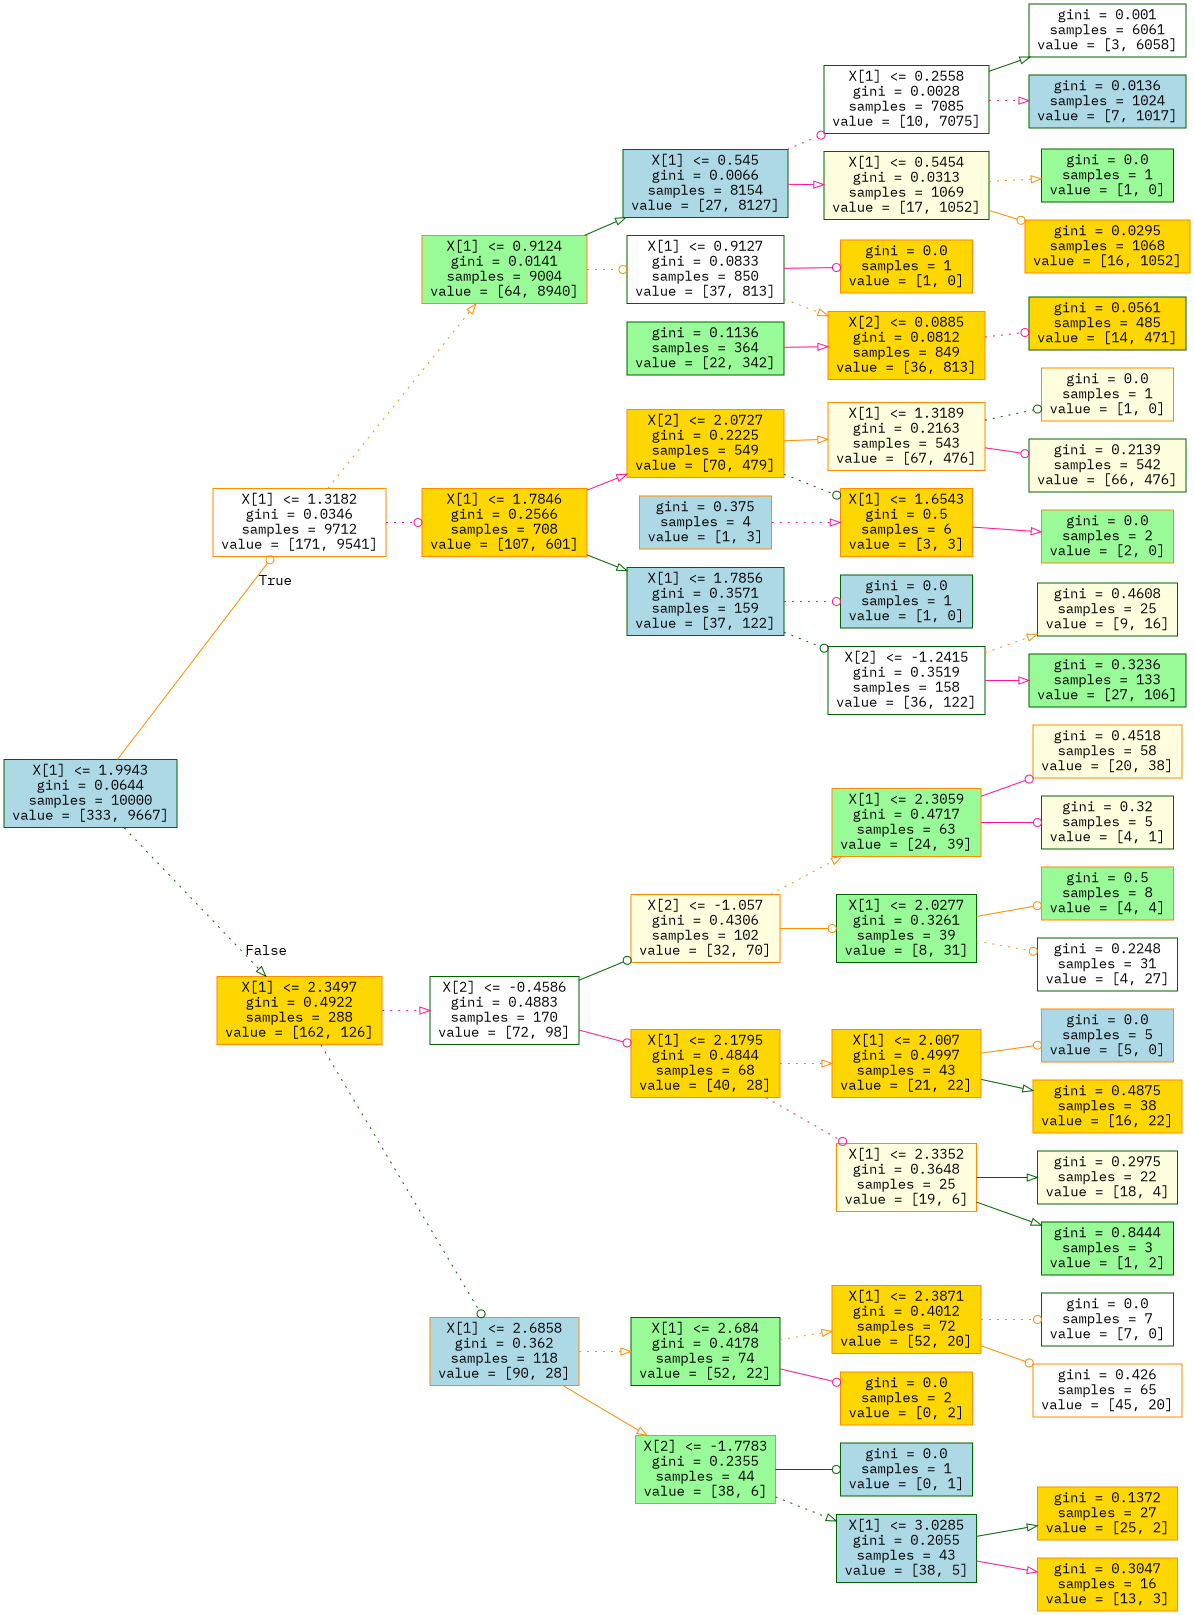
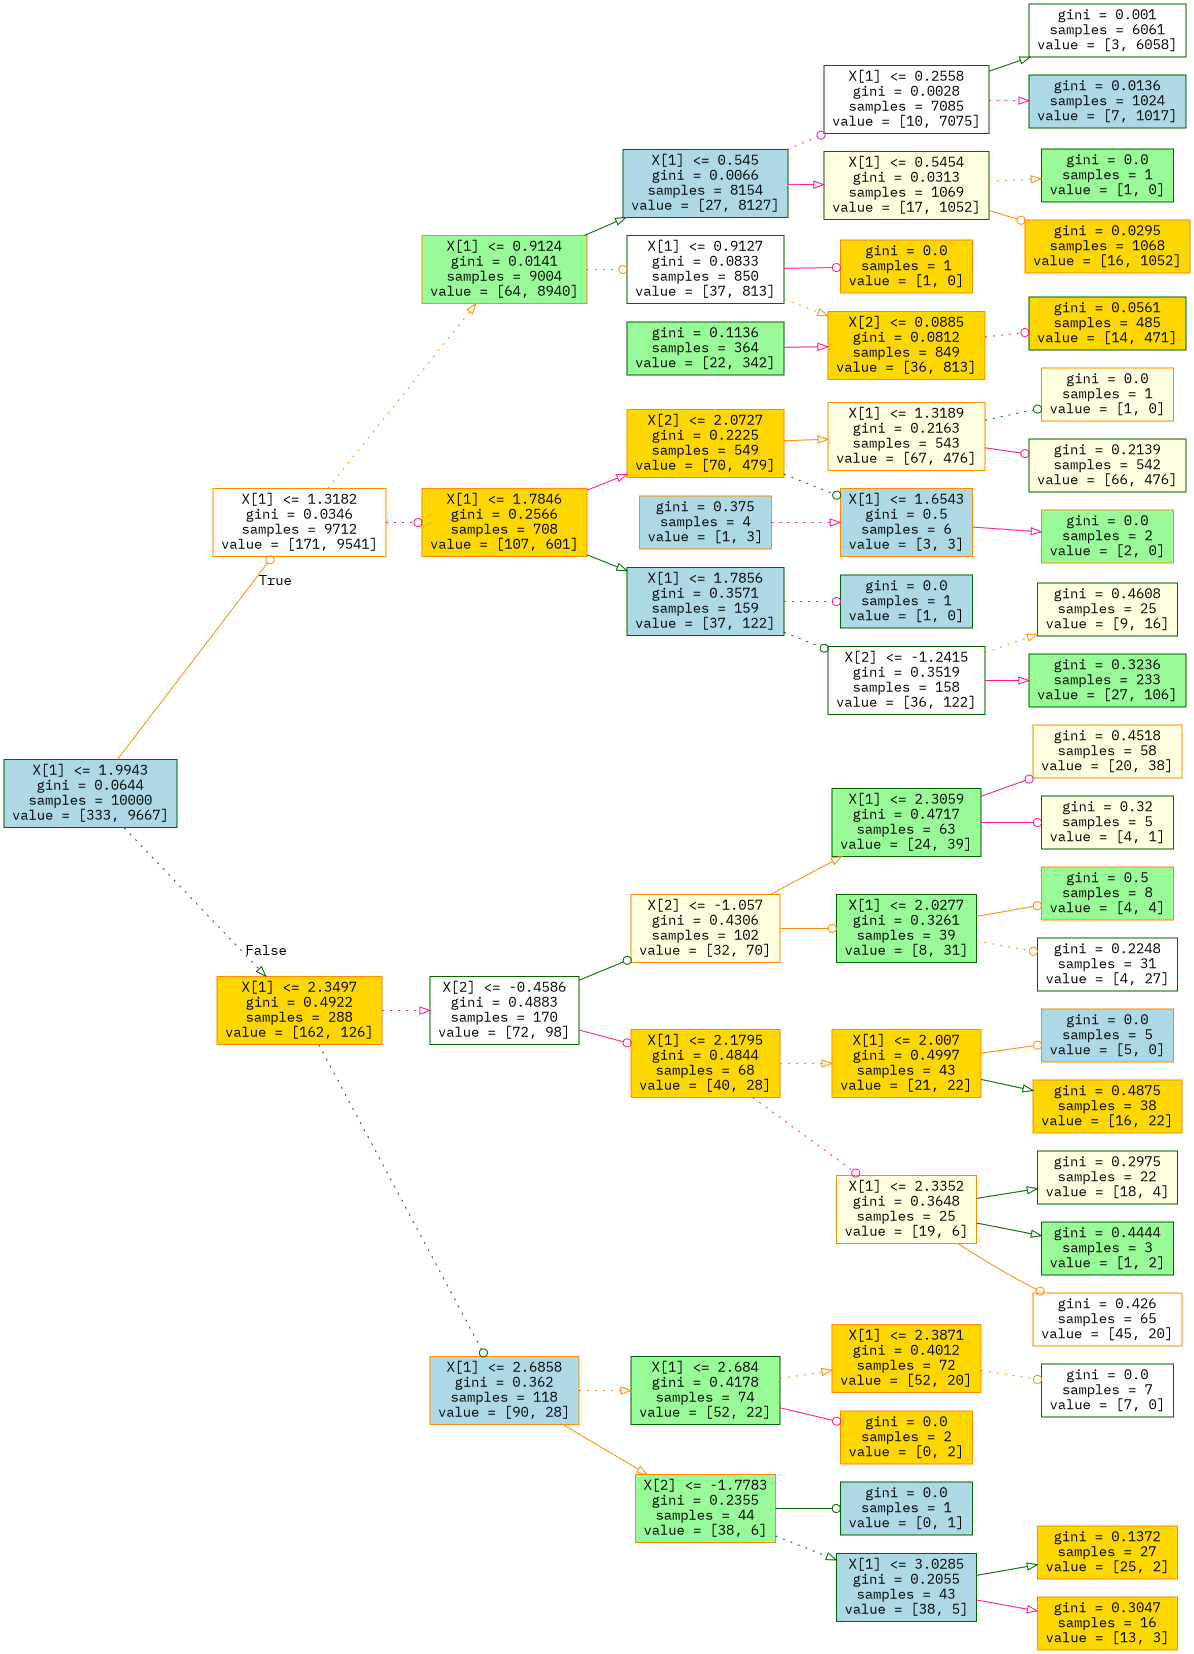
  digraph {
    fontname="IBM Plex Mono"
    rankdir=LR
    node [color=darkorange fillcolor=gold fontname="IBM Plex Mono" shape=box style=filled]
    edge [arrowhead=onormal color=deeppink fontname="IBM Plex Mono" style=solid]
    n1 [color=darkgreen fillcolor=lightblue label="X[1] <= 1.9943\ngini = 0.0644\nsamples = 10000\nvalue = [333, 9667]"]
    n2 [fillcolor=white label="X[1] <= 1.3182\ngini = 0.0346\nsamples = 9712\nvalue = [171, 9541]"]
    n3 [label="X[1] <= 2.3497\ngini = 0.4922\nsamples = 288\nvalue = [162, 126]"]
    n4 [fillcolor=palegreen label="X[1] <= 0.9124\ngini = 0.0141\nsamples = 9004\nvalue = [64, 8940]"]
    n5 [label="X[1] <= 1.7846\ngini = 0.2566\nsamples = 708\nvalue = [107, 601]"]
    n6 [color=darkgreen fillcolor=white label="X[2] <= -0.4586\ngini = 0.4883\nsamples = 170\nvalue = [72, 98]"]
    n7 [fillcolor=lightblue label="X[1] <= 2.6858\ngini = 0.362\nsamples = 118\nvalue = [90, 28]"]
    n8 [color=darkgreen fillcolor=lightblue label="X[1] <= 0.545\ngini = 0.0066\nsamples = 8154\nvalue = [27, 8127]"]
    n9 [color=darkgreen fillcolor=white label="X[1] <= 0.9127\ngini = 0.0833\nsamples = 850\nvalue = [37, 813]"]
    n10 [label="X[2] <= 2.0727\ngini = 0.2225\nsamples = 549\nvalue = [70, 479]"]
    n11 [color=darkgreen fillcolor=lightblue label="X[1] <= 1.7856\ngini = 0.3571\nsamples = 159\nvalue = [37, 122]"]
    n12 [color=darkgreen fillcolor=white label="X[1] <= 0.2558\ngini = 0.0028\nsamples = 7085\nvalue = [10, 7075]"]
    n13 [color=darkgreen fillcolor=lightyellow label="X[1] <= 0.5454\ngini = 0.0313\nsamples = 1069\nvalue = [17, 1052]"]
    n14 [label="gini = 0.0\nsamples = 1\nvalue = [1, 0]"]
    n15 [label="X[2] <= 0.0885\ngini = 0.0812\nsamples = 849\nvalue = [36, 813]"]
    n16 [color=darkgreen fillcolor=white label="gini = 0.001\nsamples = 6061\nvalue = [3, 6058]"]
    n17 [color=darkgreen fillcolor=lightblue label="gini = 0.0136\nsamples = 1024\nvalue = [7, 1017]"]
    n18 [color=darkgreen fillcolor=palegreen label="gini = 0.0\nsamples = 1\nvalue = [1, 0]"]
    n19 [label="gini = 0.0295\nsamples = 1068\nvalue = [16, 1052]"]
    n20 [color=darkgreen label="gini = 0.0561\nsamples = 485\nvalue = [14, 471]"]
    n21 [color=darkgreen fillcolor=palegreen label="gini = 0.1136\nsamples = 364\nvalue = [22, 342]"]
    n22 [fillcolor=lightyellow label="X[1] <= 1.3189\ngini = 0.2163\nsamples = 543\nvalue = [67, 476]"]
-   n23 [label="X[1] <= 1.6543\ngini = 0.5\nsamples = 6\nvalue = [3, 3]"]
+   n23 [fillcolor=lightblue label="X[1] <= 1.6543\ngini = 0.5\nsamples = 6\nvalue = [3, 3]"]
    n24 [color=darkgreen fillcolor=lightblue label="gini = 0.0\nsamples = 1\nvalue = [1, 0]"]
    n25 [color=darkgreen fillcolor=white label="X[2] <= -1.2415\ngini = 0.3519\nsamples = 158\nvalue = [36, 122]"]
    n26 [fillcolor=lightyellow label="gini = 0.0\nsamples = 1\nvalue = [1, 0]"]
    n27 [color=darkgreen fillcolor=lightyellow label="gini = 0.2139\nsamples = 542\nvalue = [66, 476]"]
    n28 [fillcolor=palegreen label="gini = 0.0\nsamples = 2\nvalue = [2, 0]"]
    n29 [fillcolor=lightblue label="gini = 0.375\nsamples = 4\nvalue = [1, 3]"]
    n30 [color=darkgreen fillcolor=lightyellow label="gini = 0.4608\nsamples = 25\nvalue = [9, 16]"]
-   n31 [color=darkgreen fillcolor=palegreen label="gini = 0.3236\nsamples = 133\nvalue = [27, 106]"]
+   n31 [color=darkgreen fillcolor=palegreen label="gini = 0.3236\nsamples = 233\nvalue = [27, 106]"]
    n32 [fillcolor=lightyellow label="X[2] <= -1.057\ngini = 0.4306\nsamples = 102\nvalue = [32, 70]"]
    n33 [label="X[1] <= 2.1795\ngini = 0.4844\nsamples = 68\nvalue = [40, 28]"]
    n34 [color=darkgreen fillcolor=palegreen label="X[1] <= 2.684\ngini = 0.4178\nsamples = 74\nvalue = [52, 22]"]
    n35 [fillcolor=palegreen label="X[2] <= -1.7783\ngini = 0.2355\nsamples = 44\nvalue = [38, 6]"]
-   n36 [fillcolor=palegreen label="X[1] <= 2.3059\ngini = 0.4717\nsamples = 63\nvalue = [24, 39]"]
+   n36 [color=darkgreen fillcolor=palegreen label="X[1] <= 2.3059\ngini = 0.4717\nsamples = 63\nvalue = [24, 39]"]
    n37 [color=darkgreen fillcolor=palegreen label="X[1] <= 2.0277\ngini = 0.3261\nsamples = 39\nvalue = [8, 31]"]
    n38 [label="X[1] <= 2.007\ngini = 0.4997\nsamples = 43\nvalue = [21, 22]"]
    n39 [fillcolor=lightyellow label="X[1] <= 2.3352\ngini = 0.3648\nsamples = 25\nvalue = [19, 6]"]
    n40 [fillcolor=lightyellow label="gini = 0.4518\nsamples = 58\nvalue = [20, 38]"]
    n41 [color=darkgreen fillcolor=lightyellow label="gini = 0.32\nsamples = 5\nvalue = [4, 1]"]
    n42 [fillcolor=palegreen label="gini = 0.5\nsamples = 8\nvalue = [4, 4]"]
    n43 [color=darkgreen fillcolor=white label="gini = 0.2248\nsamples = 31\nvalue = [4, 27]"]
    n44 [fillcolor=lightblue label="gini = 0.0\nsamples = 5\nvalue = [5, 0]"]
    n45 [label="gini = 0.4875\nsamples = 38\nvalue = [16, 22]"]
    n46 [color=darkgreen fillcolor=lightyellow label="gini = 0.2975\nsamples = 22\nvalue = [18, 4]"]
-   n47 [color=darkgreen fillcolor=palegreen label="gini = 0.8444\nsamples = 3\nvalue = [1, 2]"]
+   n47 [color=darkgreen fillcolor=palegreen label="gini = 0.4444\nsamples = 3\nvalue = [1, 2]"]
    n48 [label="X[1] <= 2.3871\ngini = 0.4012\nsamples = 72\nvalue = [52, 20]"]
    n49 [label="gini = 0.0\nsamples = 2\nvalue = [0, 2]"]
    n50 [color=darkgreen fillcolor=lightblue label="gini = 0.0\nsamples = 1\nvalue = [0, 1]"]
    n51 [color=darkgreen fillcolor=lightblue label="X[1] <= 3.0285\ngini = 0.2055\nsamples = 43\nvalue = [38, 5]"]
    n52 [color=darkgreen fillcolor=white label="gini = 0.0\nsamples = 7\nvalue = [7, 0]"]
    n53 [fillcolor=white label="gini = 0.426\nsamples = 65\nvalue = [45, 20]"]
    n54 [label="gini = 0.1372\nsamples = 27\nvalue = [25, 2]"]
    n55 [label="gini = 0.3047\nsamples = 16\nvalue = [13, 3]"]
    n1 -> n2 [arrowhead=odot color=darkorange headlabel=True labelangle=45 labeldistance=2.5]
    n1 -> n3 [color=darkgreen headlabel=False labelangle=-45 labeldistance=2.5 style=dotted]
    n2 -> n4 [color=darkorange style=dotted]
    n2 -> n5 [arrowhead=odot style=dotted]
    n3 -> n6 [style=dotted]
    n3 -> n7 [arrowhead=odot color=darkgreen style=dotted]
    n4 -> n8 [color=darkgreen]
    n4 -> n9 [arrowhead=odot color=darkorange style=dotted]
    n5 -> n10
    n5 -> n11 [color=darkgreen]
    n6 -> n32 [arrowhead=odot color=darkgreen]
    n6 -> n33 [arrowhead=odot]
    n7 -> n34 [color=darkorange style=dotted]
    n7 -> n35 [color=darkorange]
    n8 -> n12 [arrowhead=odot style=dotted]
    n8 -> n13
    n9 -> n14 [arrowhead=odot]
    n9 -> n15 [color=darkorange style=dotted]
    n10 -> n22 [color=darkorange]
    n10 -> n23 [arrowhead=odot color=darkgreen style=dotted]
    n11 -> n24 [arrowhead=odot style=dotted]
    n11 -> n25 [arrowhead=odot color=darkgreen style=dotted]
    n12 -> n16 [color=darkgreen]
    n12 -> n17 [style=dotted]
    n13 -> n18 [color=darkorange style=dotted]
    n13 -> n19 [arrowhead=odot color=darkorange]
    n15 -> n20 [arrowhead=odot style=dotted]
    n21 -> n15
    n22 -> n26 [arrowhead=odot color=darkgreen style=dotted]
    n22 -> n27 [arrowhead=odot]
    n23 -> n28
    n25 -> n30 [color=darkorange style=dotted]
    n25 -> n31
    n29 -> n23 [style=dotted]
-   n32 -> n36 [color=darkorange style=dotted]
+   n32 -> n36 [color=darkorange]
    n32 -> n37 [arrowhead=odot color=darkorange]
    n33 -> n38 [color=darkorange style=dotted]
    n33 -> n39 [arrowhead=odot style=dotted]
    n34 -> n48 [color=darkorange style=dotted]
    n34 -> n49 [arrowhead=odot]
    n35 -> n50 [arrowhead=odot color=darkgreen]
    n35 -> n51 [color=darkgreen style=dotted]
    n36 -> n40 [arrowhead=odot]
    n36 -> n41 [arrowhead=odot]
    n37 -> n42 [arrowhead=odot color=darkorange]
    n37 -> n43 [arrowhead=odot color=darkorange style=dotted]
    n38 -> n44 [arrowhead=odot color=darkorange]
    n38 -> n45 [color=darkgreen]
    n39 -> n46 [color=darkgreen]
    n39 -> n47 [color=darkgreen]
    n48 -> n52 [arrowhead=odot color=darkorange style=dotted]
-   n48 -> n53 [arrowhead=odot color=darkorange]
+   n39 -> n53 [arrowhead=odot color=darkorange]
    n51 -> n54 [color=darkgreen]
    n51 -> n55
  }
